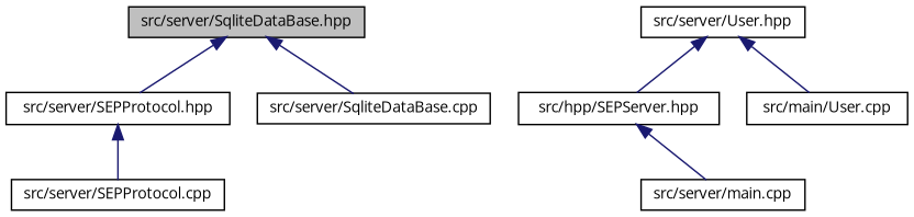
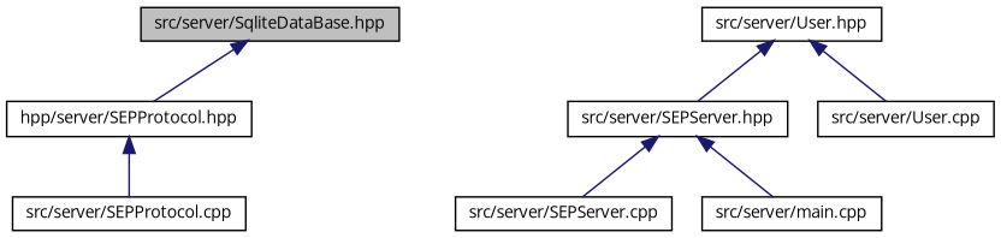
  digraph {
    fontname="Open Sans"
    node [color=black fillcolor=white fontname="Open Sans" fontsize=10 shape=record style=filled]
    edge [color=midnightblue dir=back fontname="Open Sans" fontsize=10 labelfontname=Helvetica labelfontsize=10 style=solid]
    n1 [fillcolor=grey75 fontcolor=black height=0.2 label="src/server/SqliteDataBase.hpp" width=0.4]
-   n2 [height=0.2 label="src/server/SEPProtocol.hpp" width=0.4]
-   n3 [height=0.2 label="src/server/SqliteDataBase.cpp" width=0.4]
+   n2 [height=0.2 label="hpp/server/SEPProtocol.hpp" width=0.4]
    n4 [height=0.2 label="src/server/SEPProtocol.cpp" width=0.4]
    n5 [height=0.2 label="src/server/User.hpp" width=0.4]
-   n6 [height=0.2 label="src/hpp/SEPServer.hpp" width=0.4]
-   n7 [height=0.2 label="src/main/User.cpp" width=0.4]
+   n6 [height=0.2 label="src/server/SEPServer.hpp" width=0.4]
+   n7 [height=0.2 label="src/server/User.cpp" width=0.4]
+   n8 [height=0.2 label="src/server/SEPServer.cpp" width=0.4]
    n9 [height=0.2 label="src/server/main.cpp" width=0.4]
    n1 -> n2
-   n1 -> n3
    n2 -> n4
    n5 -> n6
    n5 -> n7
+   n6 -> n8
    n6 -> n9
  }
